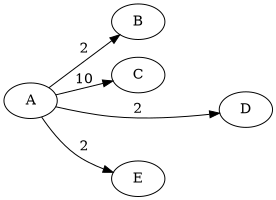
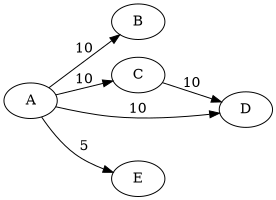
  digraph {
    rankdir=LR
    A
    B
    C
    D
    E
-   A -> B [label=2]
+   A -> B [label=10]
    A -> C [label=10]
-   A -> D [label=2]
-   A -> E [label=2]
+   A -> D [label=10]
+   A -> E [label=5]
+   C -> D [label=10]
  }
